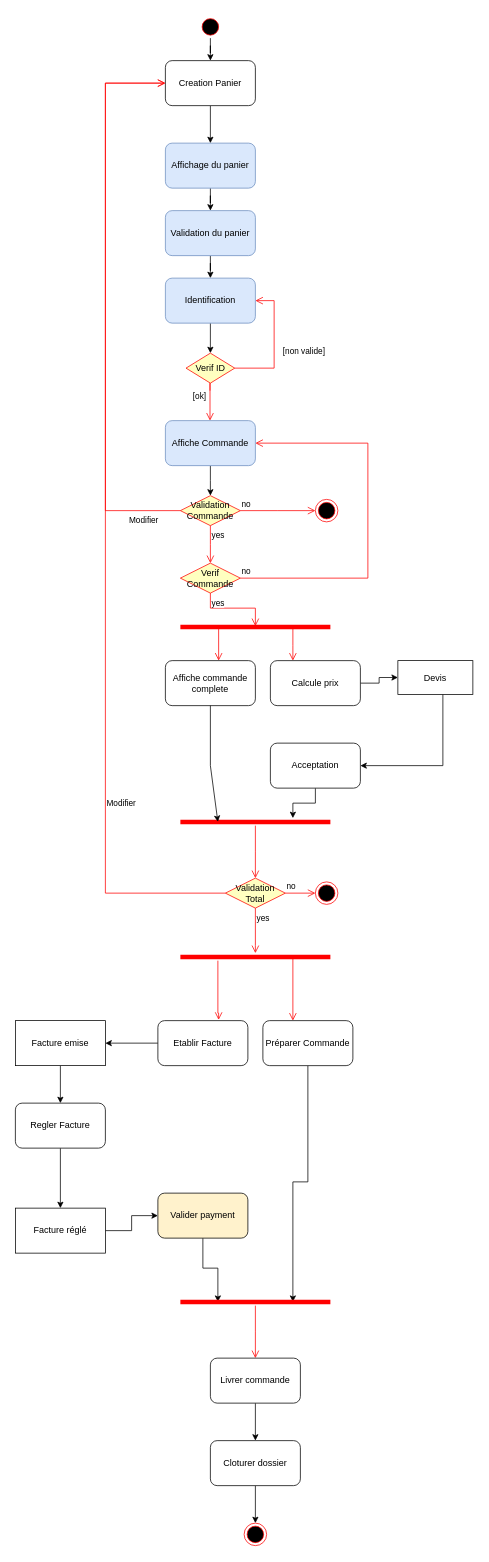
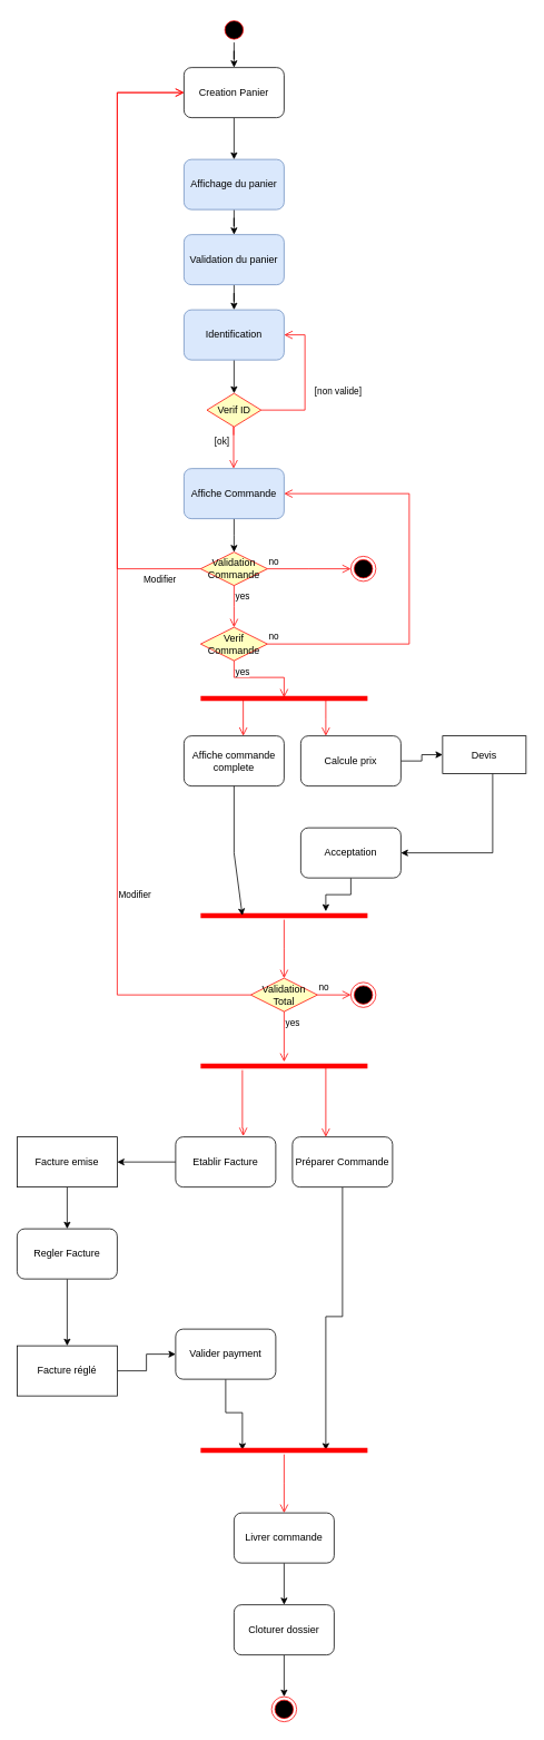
  <mxCell id="0" />
  <mxCell id="1" parent="0" />
  <mxCell id="2" value="" style="edgeStyle=orthogonalEdgeStyle;rounded=0;orthogonalLoop=1;jettySize=auto;html=1;" parent="1" source="3" target="8" edge="1"><mxGeometry relative="1" as="geometry" /></mxCell>
  <mxCell id="3" value="Affichage du panier" style="rounded=1;whiteSpace=wrap;html=1;fillColor=#dae8fc;strokeColor=#6c8ebf;" parent="1" vertex="1"><mxGeometry x="220" y="190" width="120" height="60" as="geometry" /></mxCell>
  <mxCell id="4" value="" style="edgeStyle=orthogonalEdgeStyle;rounded=0;orthogonalLoop=1;jettySize=auto;html=1;" parent="1" source="5" target="17" edge="1"><mxGeometry relative="1" as="geometry" /></mxCell>
  <mxCell id="5" value="" style="ellipse;html=1;shape=startState;fillColor=#000000;strokeColor=#ff0000;" parent="1" vertex="1"><mxGeometry x="265" y="20" width="30" height="30" as="geometry" /></mxCell>
  <mxCell id="6" value="" style="ellipse;html=1;shape=endState;fillColor=#000000;strokeColor=#ff0000;" parent="1" vertex="1"><mxGeometry x="420" y="665" width="30" height="30" as="geometry" /></mxCell>
  <mxCell id="7" value="" style="edgeStyle=orthogonalEdgeStyle;rounded=0;orthogonalLoop=1;jettySize=auto;html=1;" parent="1" source="8" target="10" edge="1"><mxGeometry relative="1" as="geometry" /></mxCell>
  <mxCell id="8" value="Validation du panier" style="rounded=1;whiteSpace=wrap;html=1;fillColor=#dae8fc;strokeColor=#6c8ebf;" parent="1" vertex="1"><mxGeometry x="220" y="280" width="120" height="60" as="geometry" /></mxCell>
  <mxCell id="9" value="" style="edgeStyle=orthogonalEdgeStyle;rounded=0;orthogonalLoop=1;jettySize=auto;html=1;" parent="1" source="10" target="11" edge="1"><mxGeometry relative="1" as="geometry" /></mxCell>
  <mxCell id="10" value="Identification" style="rounded=1;whiteSpace=wrap;html=1;fillColor=#dae8fc;strokeColor=#6c8ebf;" parent="1" vertex="1"><mxGeometry x="220" y="370" width="120" height="60" as="geometry" /></mxCell>
  <mxCell id="11" value="Verif ID" style="rhombus;whiteSpace=wrap;html=1;fillColor=#ffffc0;strokeColor=#ff0000;" parent="1" vertex="1"><mxGeometry x="247.5" y="470" width="65" height="40" as="geometry" /></mxCell>
  <mxCell id="12" value="[non valide]" style="edgeStyle=orthogonalEdgeStyle;html=1;align=left;verticalAlign=bottom;endArrow=open;endSize=8;strokeColor=#ff0000;rounded=0;entryX=1;entryY=0.5;entryDx=0;entryDy=0;" parent="1" source="11" target="10" edge="1"><mxGeometry x="-0.208" y="-10" relative="1" as="geometry"><mxPoint x="345" y="530" as="targetPoint" /><Array as="points"><mxPoint x="365" y="490" /><mxPoint x="365" y="400" /></Array><mxPoint as="offset" /></mxGeometry></mxCell>
  <mxCell id="13" value="[ok]" style="edgeStyle=orthogonalEdgeStyle;html=1;align=left;verticalAlign=top;endArrow=open;endSize=8;strokeColor=#ff0000;rounded=0;" parent="1" edge="1"><mxGeometry x="-0.5" y="-25" relative="1" as="geometry"><mxPoint x="279.5" y="560" as="targetPoint" /><mxPoint x="279.5" y="520" as="sourcePoint" /><Array as="points"><mxPoint x="279.5" y="510" /><mxPoint x="279.5" y="510" /></Array><mxPoint as="offset" /></mxGeometry></mxCell>
  <mxCell id="14" value="" style="edgeStyle=orthogonalEdgeStyle;rounded=0;orthogonalLoop=1;jettySize=auto;html=1;" edge="1" parent="1" source="15"><mxGeometry relative="1" as="geometry"><mxPoint x="280" y="660" as="targetPoint" /></mxGeometry></mxCell>
  <mxCell id="15" value="Affiche Commande" style="rounded=1;whiteSpace=wrap;html=1;fillColor=#dae8fc;strokeColor=#6c8ebf;" parent="1" vertex="1"><mxGeometry x="220" y="560" width="120" height="60" as="geometry" /></mxCell>
  <mxCell id="16" value="" style="edgeStyle=orthogonalEdgeStyle;rounded=0;orthogonalLoop=1;jettySize=auto;html=1;" parent="1" source="17" target="3" edge="1"><mxGeometry relative="1" as="geometry" /></mxCell>
  <mxCell id="17" value="Creation Panier" style="rounded=1;whiteSpace=wrap;html=1;" parent="1" vertex="1"><mxGeometry x="220" y="80" width="120" height="60" as="geometry" /></mxCell>
  <mxCell id="18" value="Validation Commande" style="rhombus;whiteSpace=wrap;html=1;fillColor=#ffffc0;strokeColor=#ff0000;" vertex="1" parent="1"><mxGeometry x="240" y="660" width="80" height="40" as="geometry" /></mxCell>
  <mxCell id="19" value="no" style="edgeStyle=orthogonalEdgeStyle;html=1;align=left;verticalAlign=bottom;endArrow=open;endSize=8;strokeColor=#ff0000;rounded=0;" edge="1" source="18" parent="1"><mxGeometry x="-1" relative="1" as="geometry"><mxPoint x="420" y="680" as="targetPoint" /></mxGeometry></mxCell>
  <mxCell id="20" value="yes" style="edgeStyle=orthogonalEdgeStyle;html=1;align=left;verticalAlign=top;endArrow=open;endSize=8;strokeColor=#ff0000;rounded=0;" edge="1" source="18" parent="1"><mxGeometry x="-1" relative="1" as="geometry"><mxPoint x="280" y="750" as="targetPoint" /></mxGeometry></mxCell>
  <mxCell id="21" value="Verif Commande" style="rhombus;whiteSpace=wrap;html=1;fillColor=#ffffc0;strokeColor=#ff0000;" vertex="1" parent="1"><mxGeometry x="240" y="750" width="80" height="40" as="geometry" /></mxCell>
  <mxCell id="22" value="no" style="edgeStyle=orthogonalEdgeStyle;html=1;align=left;verticalAlign=bottom;endArrow=open;endSize=8;strokeColor=#ff0000;rounded=0;entryX=1;entryY=0.5;entryDx=0;entryDy=0;" edge="1" source="21" parent="1" target="15"><mxGeometry x="-1" relative="1" as="geometry"><mxPoint x="420" y="770" as="targetPoint" /><Array as="points"><mxPoint x="490" y="770" /><mxPoint x="490" y="590" /></Array></mxGeometry></mxCell>
  <mxCell id="23" value="yes" style="edgeStyle=orthogonalEdgeStyle;html=1;align=left;verticalAlign=top;endArrow=open;endSize=8;strokeColor=#ff0000;rounded=0;entryX=0.5;entryY=0.4;entryDx=0;entryDy=0;entryPerimeter=0;" edge="1" source="21" parent="1" target="35"><mxGeometry x="-1" relative="1" as="geometry"><mxPoint x="310" y="840" as="targetPoint" /><Array as="points"><mxPoint x="280" y="810" /><mxPoint x="340" y="810" /></Array></mxGeometry></mxCell>
  <mxCell id="24" value="Affiche commande complete" style="rounded=1;whiteSpace=wrap;html=1;" vertex="1" parent="1"><mxGeometry x="220" y="880" width="120" height="60" as="geometry" /></mxCell>
  <mxCell id="25" value="Validation Total" style="rhombus;whiteSpace=wrap;html=1;fillColor=#ffffc0;strokeColor=#ff0000;" vertex="1" parent="1"><mxGeometry x="300" y="1170" width="80" height="40" as="geometry" /></mxCell>
  <mxCell id="26" value="no" style="edgeStyle=orthogonalEdgeStyle;html=1;align=left;verticalAlign=bottom;endArrow=open;endSize=8;strokeColor=#ff0000;rounded=0;entryX=0;entryY=0.5;entryDx=0;entryDy=0;" edge="1" source="25" parent="1" target="28"><mxGeometry x="-1" relative="1" as="geometry"><mxPoint x="420" y="960" as="targetPoint" /></mxGeometry></mxCell>
  <mxCell id="27" value="yes" style="edgeStyle=orthogonalEdgeStyle;html=1;align=left;verticalAlign=top;endArrow=open;endSize=8;strokeColor=#ff0000;rounded=0;" edge="1" source="25" parent="1"><mxGeometry x="-1" relative="1" as="geometry"><mxPoint x="340" y="1270" as="targetPoint" /><Array as="points"><mxPoint x="340" y="1260" /></Array></mxGeometry></mxCell>
  <mxCell id="28" value="" style="ellipse;html=1;shape=endState;fillColor=#000000;strokeColor=#ff0000;" vertex="1" parent="1"><mxGeometry x="420" y="1175" width="30" height="30" as="geometry" /></mxCell>
  <mxCell id="29" value="Modifier" style="edgeStyle=orthogonalEdgeStyle;html=1;align=left;verticalAlign=top;endArrow=open;endSize=8;strokeColor=#ff0000;rounded=0;exitX=0;exitY=0.5;exitDx=0;exitDy=0;entryX=0;entryY=0.5;entryDx=0;entryDy=0;" edge="1" parent="1" source="25" target="17"><mxGeometry x="-0.556" relative="1" as="geometry"><mxPoint x="140" y="880" as="targetPoint" /><mxPoint x="290" y="990" as="sourcePoint" /><Array as="points"><mxPoint x="140" y="1190" /><mxPoint x="140" y="110" /></Array><mxPoint as="offset" /></mxGeometry></mxCell>
  <mxCell id="30" value="Modifier" style="edgeStyle=orthogonalEdgeStyle;html=1;align=left;verticalAlign=top;endArrow=open;endSize=8;strokeColor=#ff0000;rounded=0;exitX=0;exitY=0.5;exitDx=0;exitDy=0;" edge="1" parent="1" source="18"><mxGeometry x="-0.813" relative="1" as="geometry"><mxPoint x="220" y="110" as="targetPoint" /><mxPoint x="290" y="710" as="sourcePoint" /><Array as="points"><mxPoint x="140" y="680" /><mxPoint x="140" y="110" /><mxPoint x="220" y="110" /></Array><mxPoint as="offset" /></mxGeometry></mxCell>
  <mxCell id="31" value="" style="edgeStyle=orthogonalEdgeStyle;rounded=0;orthogonalLoop=1;jettySize=auto;html=1;" edge="1" parent="1" source="32" target="34"><mxGeometry relative="1" as="geometry" /></mxCell>
  <mxCell id="32" value="Calcule prix" style="rounded=1;whiteSpace=wrap;html=1;" vertex="1" parent="1"><mxGeometry x="360" y="880" width="120" height="60" as="geometry" /></mxCell>
  <mxCell id="33" value="" style="edgeStyle=orthogonalEdgeStyle;rounded=0;orthogonalLoop=1;jettySize=auto;html=1;" edge="1" parent="1" source="34" target="39"><mxGeometry relative="1" as="geometry"><Array as="points"><mxPoint x="590" y="1020" /></Array></mxGeometry></mxCell>
  <mxCell id="34" value="Devis" style="rounded=0;whiteSpace=wrap;html=1;" vertex="1" parent="1"><mxGeometry x="530" y="880" width="100" height="45" as="geometry" /></mxCell>
  <mxCell id="35" value="" style="shape=line;html=1;strokeWidth=6;strokeColor=#ff0000;" vertex="1" parent="1"><mxGeometry x="240" y="830" width="200" height="10" as="geometry" /></mxCell>
  <mxCell id="36" value="" style="edgeStyle=orthogonalEdgeStyle;html=1;verticalAlign=bottom;endArrow=open;endSize=8;strokeColor=#ff0000;rounded=0;entryX=0.592;entryY=0;entryDx=0;entryDy=0;exitX=0.25;exitY=0.5;exitDx=0;exitDy=0;exitPerimeter=0;entryPerimeter=0;" edge="1" source="35" parent="1" target="24"><mxGeometry relative="1" as="geometry"><mxPoint x="340" y="900" as="targetPoint" /><Array as="points"><mxPoint x="291" y="835" /></Array></mxGeometry></mxCell>
  <mxCell id="37" value="" style="edgeStyle=orthogonalEdgeStyle;html=1;verticalAlign=bottom;endArrow=open;endSize=8;strokeColor=#ff0000;rounded=0;entryX=0.25;entryY=0;entryDx=0;entryDy=0;exitX=0.75;exitY=0.5;exitDx=0;exitDy=0;exitPerimeter=0;" edge="1" parent="1" source="35" target="32"><mxGeometry relative="1" as="geometry"><mxPoint x="290" y="890" as="targetPoint" /><mxPoint x="290" y="850" as="sourcePoint" /><Array as="points"><mxPoint x="390" y="860" /><mxPoint x="390" y="860" /></Array></mxGeometry></mxCell>
  <mxCell id="38" value="" style="edgeStyle=orthogonalEdgeStyle;rounded=0;orthogonalLoop=1;jettySize=auto;html=1;" edge="1" parent="1" source="39" target="40"><mxGeometry relative="1" as="geometry"><Array as="points"><mxPoint x="420" y="1070" /><mxPoint x="390" y="1070" /></Array></mxGeometry></mxCell>
  <mxCell id="39" value="Acceptation" style="rounded=1;whiteSpace=wrap;html=1;" vertex="1" parent="1"><mxGeometry x="360" y="990" width="120" height="60" as="geometry" /></mxCell>
  <mxCell id="40" value="" style="shape=line;html=1;strokeWidth=6;strokeColor=#ff0000;" vertex="1" parent="1"><mxGeometry x="240" y="1090" width="200" height="10" as="geometry" /></mxCell>
  <mxCell id="41" value="" style="edgeStyle=orthogonalEdgeStyle;html=1;verticalAlign=bottom;endArrow=open;endSize=8;strokeColor=#ff0000;rounded=0;" edge="1" source="40" parent="1"><mxGeometry relative="1" as="geometry"><mxPoint x="340" y="1170" as="targetPoint" /></mxGeometry></mxCell>
  <mxCell id="42" value="" style="endArrow=classic;html=1;rounded=0;exitX=0.5;exitY=1;exitDx=0;exitDy=0;entryX=0.25;entryY=0.5;entryDx=0;entryDy=0;entryPerimeter=0;" edge="1" parent="1" source="24" target="40"><mxGeometry width="50" height="50" relative="1" as="geometry"><mxPoint x="290" y="930" as="sourcePoint" /><mxPoint x="340" y="880" as="targetPoint" /><Array as="points"><mxPoint x="280" y="1020" /></Array></mxGeometry></mxCell>
  <mxCell id="43" value="" style="shape=line;html=1;strokeWidth=6;strokeColor=#ff0000;" vertex="1" parent="1"><mxGeometry x="240" y="1270" width="200" height="10" as="geometry" /></mxCell>
  <mxCell id="44" value="" style="edgeStyle=orthogonalEdgeStyle;html=1;verticalAlign=bottom;endArrow=open;endSize=8;strokeColor=#ff0000;rounded=0;entryX=0.675;entryY=-0.017;entryDx=0;entryDy=0;entryPerimeter=0;" edge="1" source="43" parent="1" target="47"><mxGeometry relative="1" as="geometry"><mxPoint x="290" y="1350" as="targetPoint" /><Array as="points"><mxPoint x="290" y="1350" /></Array></mxGeometry></mxCell>
  <mxCell id="45" value="" style="edgeStyle=orthogonalEdgeStyle;html=1;verticalAlign=bottom;endArrow=open;endSize=8;strokeColor=#ff0000;rounded=0;exitX=0.75;exitY=0.5;exitDx=0;exitDy=0;exitPerimeter=0;" edge="1" parent="1" source="43"><mxGeometry relative="1" as="geometry"><mxPoint x="390" y="1360" as="targetPoint" /><mxPoint x="300" y="1290" as="sourcePoint" /><Array as="points"><mxPoint x="390" y="1360" /></Array></mxGeometry></mxCell>
  <mxCell id="46" value="" style="edgeStyle=orthogonalEdgeStyle;rounded=0;orthogonalLoop=1;jettySize=auto;html=1;" edge="1" parent="1" source="47" target="51"><mxGeometry relative="1" as="geometry" /></mxCell>
  <mxCell id="47" value="Etablir Facture" style="rounded=1;whiteSpace=wrap;html=1;" vertex="1" parent="1"><mxGeometry x="210" y="1360" width="120" height="60" as="geometry" /></mxCell>
  <mxCell id="48" style="edgeStyle=orthogonalEdgeStyle;rounded=0;orthogonalLoop=1;jettySize=auto;html=1;entryX=0.75;entryY=0.5;entryDx=0;entryDy=0;entryPerimeter=0;" edge="1" parent="1" source="49" target="58"><mxGeometry relative="1" as="geometry" /></mxCell>
  <mxCell id="49" value="Préparer Commande" style="rounded=1;whiteSpace=wrap;html=1;" vertex="1" parent="1"><mxGeometry x="350" y="1360" width="120" height="60" as="geometry" /></mxCell>
  <mxCell id="50" value="" style="edgeStyle=orthogonalEdgeStyle;rounded=0;orthogonalLoop=1;jettySize=auto;html=1;" edge="1" parent="1" source="51" target="53"><mxGeometry relative="1" as="geometry" /></mxCell>
  <mxCell id="51" value="Facture emise" style="rounded=0;whiteSpace=wrap;html=1;" vertex="1" parent="1"><mxGeometry x="20" y="1360" width="120" height="60" as="geometry" /></mxCell>
  <mxCell id="52" value="" style="edgeStyle=orthogonalEdgeStyle;rounded=0;orthogonalLoop=1;jettySize=auto;html=1;" edge="1" parent="1" source="53" target="55"><mxGeometry relative="1" as="geometry" /></mxCell>
  <mxCell id="53" value="Regler Facture" style="rounded=1;whiteSpace=wrap;html=1;" vertex="1" parent="1"><mxGeometry x="20" y="1470" width="120" height="60" as="geometry" /></mxCell>
  <mxCell id="54" value="" style="edgeStyle=orthogonalEdgeStyle;rounded=0;orthogonalLoop=1;jettySize=auto;html=1;" edge="1" parent="1" source="55" target="57"><mxGeometry relative="1" as="geometry" /></mxCell>
  <mxCell id="55" value="Facture réglé" style="rounded=0;whiteSpace=wrap;html=1;" vertex="1" parent="1"><mxGeometry x="20" y="1610" width="120" height="60" as="geometry" /></mxCell>
  <mxCell id="56" value="" style="edgeStyle=orthogonalEdgeStyle;rounded=0;orthogonalLoop=1;jettySize=auto;html=1;entryX=0.25;entryY=0.5;entryDx=0;entryDy=0;entryPerimeter=0;" edge="1" parent="1" source="57" target="58"><mxGeometry relative="1" as="geometry"><Array as="points"><mxPoint x="270" y="1690" /><mxPoint x="290" y="1690" /></Array></mxGeometry></mxCell>
- <mxCell id="57" value="Valider payment" style="rounded=1;whiteSpace=wrap;html=1;fillColor=#fff2cc;" vertex="1" parent="1"><mxGeometry x="210" y="1590" width="120" height="60" as="geometry" /></mxCell>
+ <mxCell id="57" value="Valider payment" style="rounded=1;whiteSpace=wrap;html=1;" vertex="1" parent="1"><mxGeometry x="210" y="1590" width="120" height="60" as="geometry" /></mxCell>
  <mxCell id="58" value="" style="shape=line;html=1;strokeWidth=6;strokeColor=#ff0000;" vertex="1" parent="1"><mxGeometry x="240" y="1730" width="200" height="10" as="geometry" /></mxCell>
  <mxCell id="59" value="" style="edgeStyle=orthogonalEdgeStyle;html=1;verticalAlign=bottom;endArrow=open;endSize=8;strokeColor=#ff0000;rounded=0;" edge="1" source="58" parent="1"><mxGeometry relative="1" as="geometry"><mxPoint x="340" y="1810" as="targetPoint" /></mxGeometry></mxCell>
  <mxCell id="60" value="" style="edgeStyle=orthogonalEdgeStyle;rounded=0;orthogonalLoop=1;jettySize=auto;html=1;" edge="1" parent="1" source="61" target="63"><mxGeometry relative="1" as="geometry" /></mxCell>
  <mxCell id="61" value="Livrer commande" style="rounded=1;whiteSpace=wrap;html=1;" vertex="1" parent="1"><mxGeometry x="280" y="1810" width="120" height="60" as="geometry" /></mxCell>
  <mxCell id="62" value="" style="edgeStyle=orthogonalEdgeStyle;rounded=0;orthogonalLoop=1;jettySize=auto;html=1;" edge="1" parent="1" source="63" target="64"><mxGeometry relative="1" as="geometry" /></mxCell>
  <mxCell id="63" value="Cloturer dossier" style="rounded=1;whiteSpace=wrap;html=1;" vertex="1" parent="1"><mxGeometry x="280" y="1920" width="120" height="60" as="geometry" /></mxCell>
  <mxCell id="64" value="" style="ellipse;html=1;shape=endState;fillColor=#000000;strokeColor=#ff0000;" vertex="1" parent="1"><mxGeometry x="325" y="2030" width="30" height="30" as="geometry" /></mxCell>
